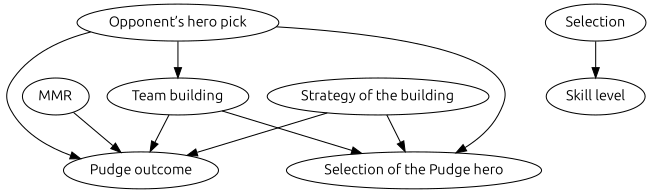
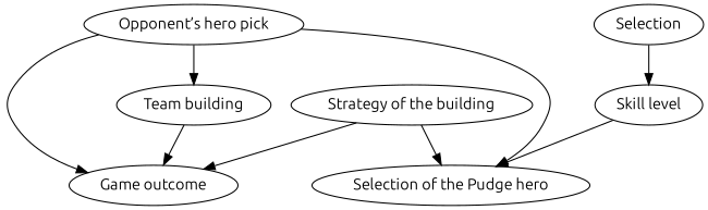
  digraph {
    fontname=Ubuntu
    node [fontname=Ubuntu]
    edge [fontname=Ubuntu]
    "Opponent’s hero pick"
    "Selection of the Pudge hero"
-   "Game outcome" [label="Pudge outcome"]
+   "Game outcome"
    "Team building"
    n5 [label=Selection]
    "Skill level"
-   MMR
    n8 [label="Strategy of the building"]
    "Opponent’s hero pick" -> "Selection of the Pudge hero"
    "Opponent’s hero pick" -> "Game outcome"
    "Opponent’s hero pick" -> "Team building"
-   "Team building" -> "Selection of the Pudge hero"
+   "Skill level" -> "Selection of the Pudge hero"
    "Team building" -> "Game outcome"
    n5 -> "Skill level"
-   MMR -> "Game outcome"
    n8 -> "Selection of the Pudge hero"
    n8 -> "Game outcome"
  }
